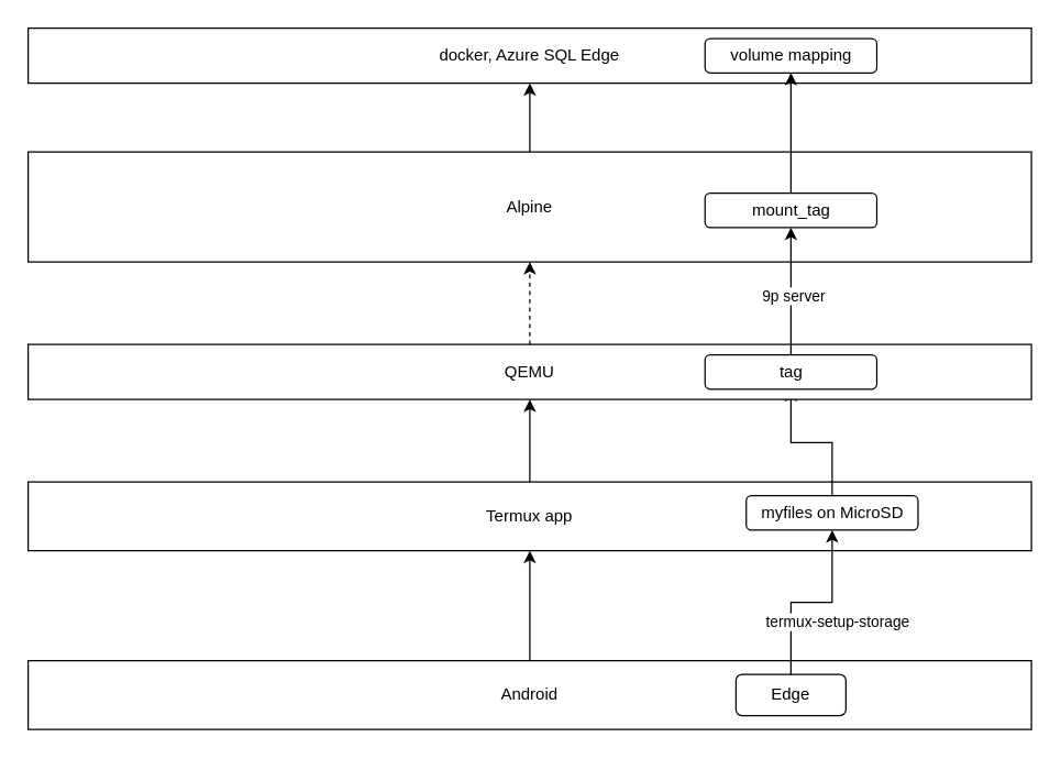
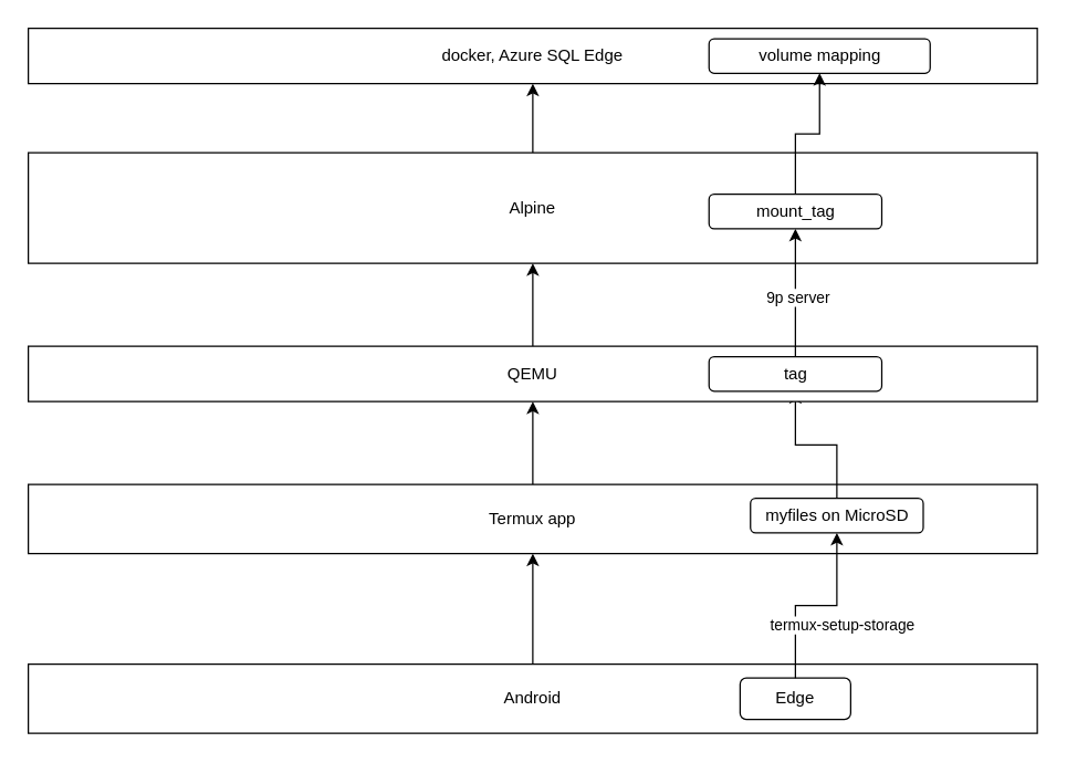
  <mxCell id="0" />
  <mxCell id="1" parent="0" />
  <mxCell id="2" style="edgeStyle=orthogonalEdgeStyle;rounded=0;orthogonalLoop=1;jettySize=auto;html=1;entryX=0.5;entryY=1;entryDx=0;entryDy=0;" parent="1" source="3" target="5" edge="1"><mxGeometry relative="1" as="geometry"><mxPoint x="380" y="290" as="targetPoint" /></mxGeometry></mxCell>
  <mxCell id="3" value="Android" style="rounded=0;whiteSpace=wrap;html=1;" parent="1" vertex="1"><mxGeometry x="20" y="480" width="730" height="50" as="geometry" /></mxCell>
  <mxCell id="4" style="edgeStyle=orthogonalEdgeStyle;rounded=0;orthogonalLoop=1;jettySize=auto;html=1;exitX=0.5;exitY=0;exitDx=0;exitDy=0;entryX=0.5;entryY=1;entryDx=0;entryDy=0;" parent="1" source="5" target="16" edge="1"><mxGeometry relative="1" as="geometry" /></mxCell>
  <mxCell id="5" value="Termux app" style="rounded=0;whiteSpace=wrap;html=1;" parent="1" vertex="1"><mxGeometry x="20" y="350" width="730" height="50" as="geometry" /></mxCell>
  <mxCell id="6" style="edgeStyle=orthogonalEdgeStyle;rounded=0;orthogonalLoop=1;jettySize=auto;html=1;exitX=0.5;exitY=0;exitDx=0;exitDy=0;entryX=0.5;entryY=1;entryDx=0;entryDy=0;" parent="1" source="7" target="8" edge="1"><mxGeometry relative="1" as="geometry" /></mxCell>
  <mxCell id="7" value="Alpine" style="rounded=0;whiteSpace=wrap;html=1;" parent="1" vertex="1"><mxGeometry x="20" y="110" width="730" height="80" as="geometry" /></mxCell>
  <mxCell id="8" value="docker, Azure SQL Edge" style="rounded=0;whiteSpace=wrap;html=1;" parent="1" vertex="1"><mxGeometry x="20" y="20" width="730" height="40" as="geometry" /></mxCell>
  <mxCell id="9" style="edgeStyle=orthogonalEdgeStyle;rounded=0;orthogonalLoop=1;jettySize=auto;html=1;exitX=0.5;exitY=1;exitDx=0;exitDy=0;" parent="1" source="3" target="3" edge="1"><mxGeometry relative="1" as="geometry" /></mxCell>
  <mxCell id="10" value="Edge" style="rounded=1;whiteSpace=wrap;html=1;" parent="1" vertex="1"><mxGeometry x="535" y="490" width="80" height="30" as="geometry" /></mxCell>
  <mxCell id="11" style="edgeStyle=orthogonalEdgeStyle;rounded=0;orthogonalLoop=1;jettySize=auto;html=1;entryX=0.5;entryY=1;entryDx=0;entryDy=0;" parent="1" source="10" target="14" edge="1"><mxGeometry relative="1" as="geometry" /></mxCell>
  <mxCell id="12" value="termux-setup-storage" style="edgeLabel;html=1;align=center;verticalAlign=middle;resizable=0;points=[];" parent="11" vertex="1" connectable="0"><mxGeometry x="0.253" y="-3" relative="1" as="geometry"><mxPoint y="16" as="offset" /></mxGeometry></mxCell>
  <mxCell id="13" style="edgeStyle=orthogonalEdgeStyle;rounded=0;orthogonalLoop=1;jettySize=auto;html=1;exitX=0.5;exitY=0;exitDx=0;exitDy=0;entryX=0.5;entryY=1;entryDx=0;entryDy=0;" parent="1" source="14" target="21" edge="1"><mxGeometry relative="1" as="geometry" /></mxCell>
  <mxCell id="14" value="myfiles on MicroSD" style="rounded=1;whiteSpace=wrap;html=1;" parent="1" vertex="1"><mxGeometry x="542.5" y="360" width="125" height="25" as="geometry" /></mxCell>
- <mxCell id="15" style="edgeStyle=orthogonalEdgeStyle;rounded=0;orthogonalLoop=1;jettySize=auto;html=1;exitX=0.5;exitY=0;exitDx=0;exitDy=0;entryX=0.5;entryY=1;entryDx=0;entryDy=0;dashed=1;" parent="1" source="16" target="7" edge="1"><mxGeometry relative="1" as="geometry" /></mxCell>
+ <mxCell id="15" style="edgeStyle=orthogonalEdgeStyle;rounded=0;orthogonalLoop=1;jettySize=auto;html=1;exitX=0.5;exitY=0;exitDx=0;exitDy=0;entryX=0.5;entryY=1;entryDx=0;entryDy=0;" parent="1" source="16" target="7" edge="1"><mxGeometry relative="1" as="geometry" /></mxCell>
  <mxCell id="16" value="QEMU" style="rounded=0;whiteSpace=wrap;html=1;" parent="1" vertex="1"><mxGeometry x="20" y="250" width="730" height="40" as="geometry" /></mxCell>
  <mxCell id="17" style="edgeStyle=orthogonalEdgeStyle;rounded=0;orthogonalLoop=1;jettySize=auto;html=1;exitX=0.5;exitY=0;exitDx=0;exitDy=0;entryX=0.5;entryY=1;entryDx=0;entryDy=0;" parent="1" source="18" target="22" edge="1"><mxGeometry relative="1" as="geometry" /></mxCell>
  <mxCell id="18" value="mount_tag" style="rounded=1;whiteSpace=wrap;html=1;" parent="1" vertex="1"><mxGeometry x="512.5" y="140" width="125" height="25" as="geometry" /></mxCell>
  <mxCell id="19" style="edgeStyle=orthogonalEdgeStyle;rounded=0;orthogonalLoop=1;jettySize=auto;html=1;exitX=0.5;exitY=0;exitDx=0;exitDy=0;entryX=0.5;entryY=1;entryDx=0;entryDy=0;" parent="1" source="21" target="18" edge="1"><mxGeometry relative="1" as="geometry" /></mxCell>
  <mxCell id="20" value="9p server" style="edgeLabel;html=1;align=center;verticalAlign=middle;resizable=0;points=[];" vertex="1" connectable="0" parent="19"><mxGeometry x="-0.081" y="-1" relative="1" as="geometry"><mxPoint as="offset" /></mxGeometry></mxCell>
  <mxCell id="21" value="tag" style="rounded=1;whiteSpace=wrap;html=1;" parent="1" vertex="1"><mxGeometry x="512.5" y="257.5" width="125" height="25" as="geometry" /></mxCell>
- <mxCell id="22" value="volume mapping" style="rounded=1;whiteSpace=wrap;html=1;" parent="1" vertex="1"><mxGeometry x="512.5" y="27.5" width="125" height="25" as="geometry" /></mxCell>
+ <mxCell id="22" value="volume mapping" style="rounded=1;whiteSpace=wrap;html=1;" parent="1" vertex="1"><mxGeometry x="512.5" y="27.5" width="160" height="25" as="geometry" /></mxCell>
